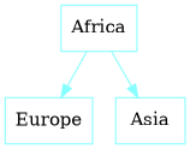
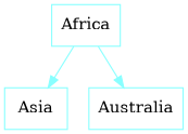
  digraph {
    bgcolor=white
    color=black
    fontcolor=black
    gradientangle=0
    rankdir=TB
    style=filled
    node [color="#88ffff" fillcolor=white fontcolor=black gradientangle=270.05 penwidth=1 rankdir=TB shape=box style=filled]
    edge [color="#88ffff" penwidth=1]
    n1 [label=Africa]
-   n2 [label=Europe]
    n3 [label=Asia]
-   n1 -> n2
+   n4 [label=Australia]
    n1 -> n3
+   n1 -> n4
  }
